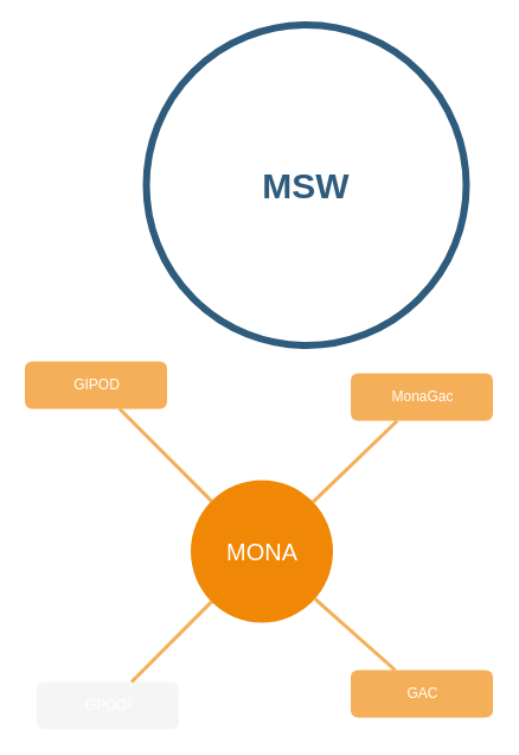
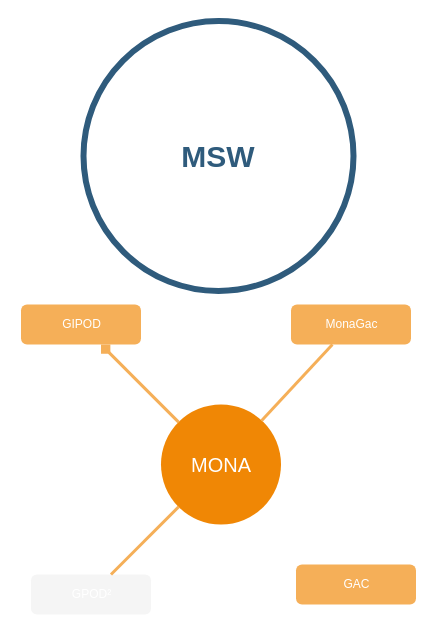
  <mxCell id="0" />
  <mxCell id="1" parent="0" />
  <mxCell id="2" value="MONA" style="ellipse;whiteSpace=wrap;html=1;shadow=0;fontFamily=Helvetica;fontSize=20;fontColor=#FFFFFF;align=center;strokeWidth=3;fillColor=#F08705;strokeColor=none;gradientColor=none;" parent="1" vertex="1"><mxGeometry x="160.5" y="404" width="120" height="120" as="geometry" /></mxCell>
  <mxCell id="3" value="GPOD²" style="rounded=1;fillColor=#f5f5f5;strokeColor=none;strokeWidth=3;shadow=0;html=1;fontColor=#FFFFFF;" parent="1" vertex="1"><mxGeometry x="30.5" y="574" width="120" height="40" as="geometry" /></mxCell>
  <mxCell id="4" value="GIPOD" style="rounded=1;fillColor=#f5af58;strokeColor=none;strokeWidth=3;shadow=0;html=1;fontColor=#FFFFFF;" parent="1" vertex="1"><mxGeometry x="20.5" y="304" width="120" height="40" as="geometry" /></mxCell>
- <mxCell id="5" value="MonaGac" style="rounded=1;fillColor=#f5af58;strokeColor=none;strokeWidth=3;shadow=0;html=1;fontColor=#FFFFFF;" parent="1" vertex="1"><mxGeometry x="295.5" y="314" width="120" height="40" as="geometry" /></mxCell>
+ <mxCell id="5" value="MonaGac" style="rounded=1;fillColor=#f5af58;strokeColor=none;strokeWidth=3;shadow=0;html=1;fontColor=#FFFFFF;" parent="1" vertex="1"><mxGeometry x="290.5" y="304" width="120" height="40" as="geometry" /></mxCell>
  <mxCell id="6" value="GAC" style="rounded=1;fillColor=#f5af58;strokeColor=none;strokeWidth=3;shadow=0;html=1;fontColor=#FFFFFF;" parent="1" vertex="1"><mxGeometry x="295.5" y="564" width="120" height="40" as="geometry" /></mxCell>
  <mxCell id="7" value="" style="edgeStyle=none;endArrow=none;strokeWidth=3;strokeColor=#F5AF58;html=1;" parent="1" source="2" target="3" edge="1"><mxGeometry x="-61.5" y="840" width="100" height="100" as="geometry"><mxPoint x="-939.5" y="284" as="sourcePoint" /><mxPoint x="-839.5" y="184" as="targetPoint" /></mxGeometry></mxCell>
- <mxCell id="8" value="" style="edgeStyle=none;endArrow=none;strokeWidth=3;strokeColor=#F5AF58;html=1;" parent="1" source="2" target="4" edge="1"><mxGeometry x="-61.5" y="840" width="100" height="100" as="geometry"><mxPoint x="-939.5" y="284" as="sourcePoint" /><mxPoint x="-839.5" y="184" as="targetPoint" /></mxGeometry></mxCell>
+ <mxCell id="8" value="" style="edgeStyle=none;endArrow=diamond;strokeWidth=3;strokeColor=#F5AF58;html=1;" parent="1" source="2" target="4" edge="1"><mxGeometry x="-61.5" y="840" width="100" height="100" as="geometry"><mxPoint x="-939.5" y="284" as="sourcePoint" /><mxPoint x="-839.5" y="184" as="targetPoint" /></mxGeometry></mxCell>
  <mxCell id="9" value="" style="edgeStyle=none;endArrow=none;strokeWidth=3;strokeColor=#F5AF58;html=1;" parent="1" source="2" target="5" edge="1"><mxGeometry x="-61.5" y="840" width="100" height="100" as="geometry"><mxPoint x="-939.5" y="284" as="sourcePoint" /><mxPoint x="-839.5" y="184" as="targetPoint" /></mxGeometry></mxCell>
- <mxCell id="10" value="" style="edgeStyle=none;endArrow=none;strokeWidth=3;strokeColor=#F5AF58;html=1;" parent="1" source="2" target="6" edge="1"><mxGeometry x="-61.5" y="840" width="100" height="100" as="geometry"><mxPoint x="-939.5" y="284" as="sourcePoint" /><mxPoint x="-839.5" y="184" as="targetPoint" /></mxGeometry></mxCell>
- <mxCell id="11" value="MSW" style="ellipse;whiteSpace=wrap;html=1;shadow=0;fontFamily=Helvetica;fontSize=30;fontColor=#2F5B7C;align=center;strokeColor=#2F5B7C;strokeWidth=6;fillColor=#FFFFFF;fontStyle=1;gradientColor=none;" parent="1" vertex="1"><mxGeometry x="123" y="20.5" width="270" height="270" as="geometry" /></mxCell>
+ <mxCell id="11" value="MSW" style="ellipse;whiteSpace=wrap;html=1;shadow=0;fontFamily=Helvetica;fontSize=30;fontColor=#2F5B7C;align=center;strokeColor=#2F5B7C;strokeWidth=6;fillColor=#FFFFFF;fontStyle=1;gradientColor=none;" parent="1" vertex="1"><mxGeometry x="83" y="20.5" width="270" height="270" as="geometry" /></mxCell>
